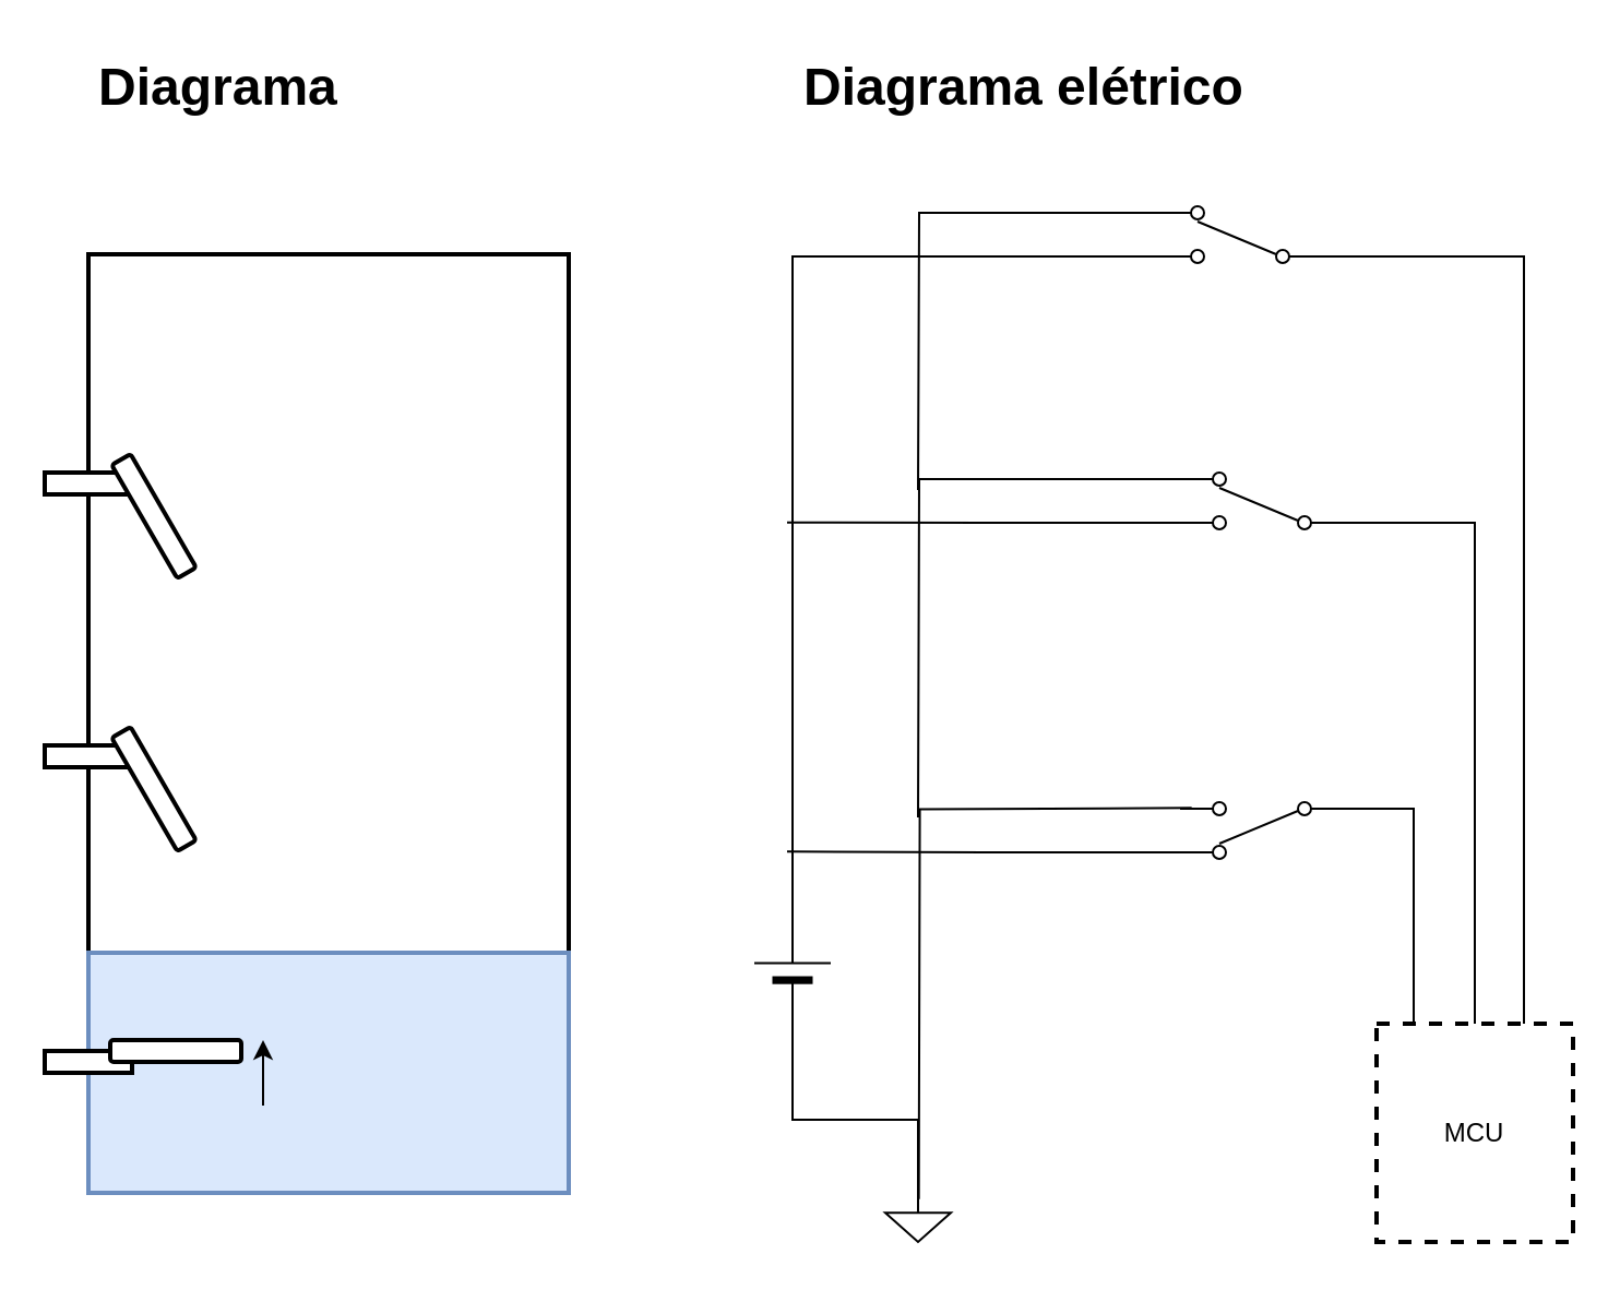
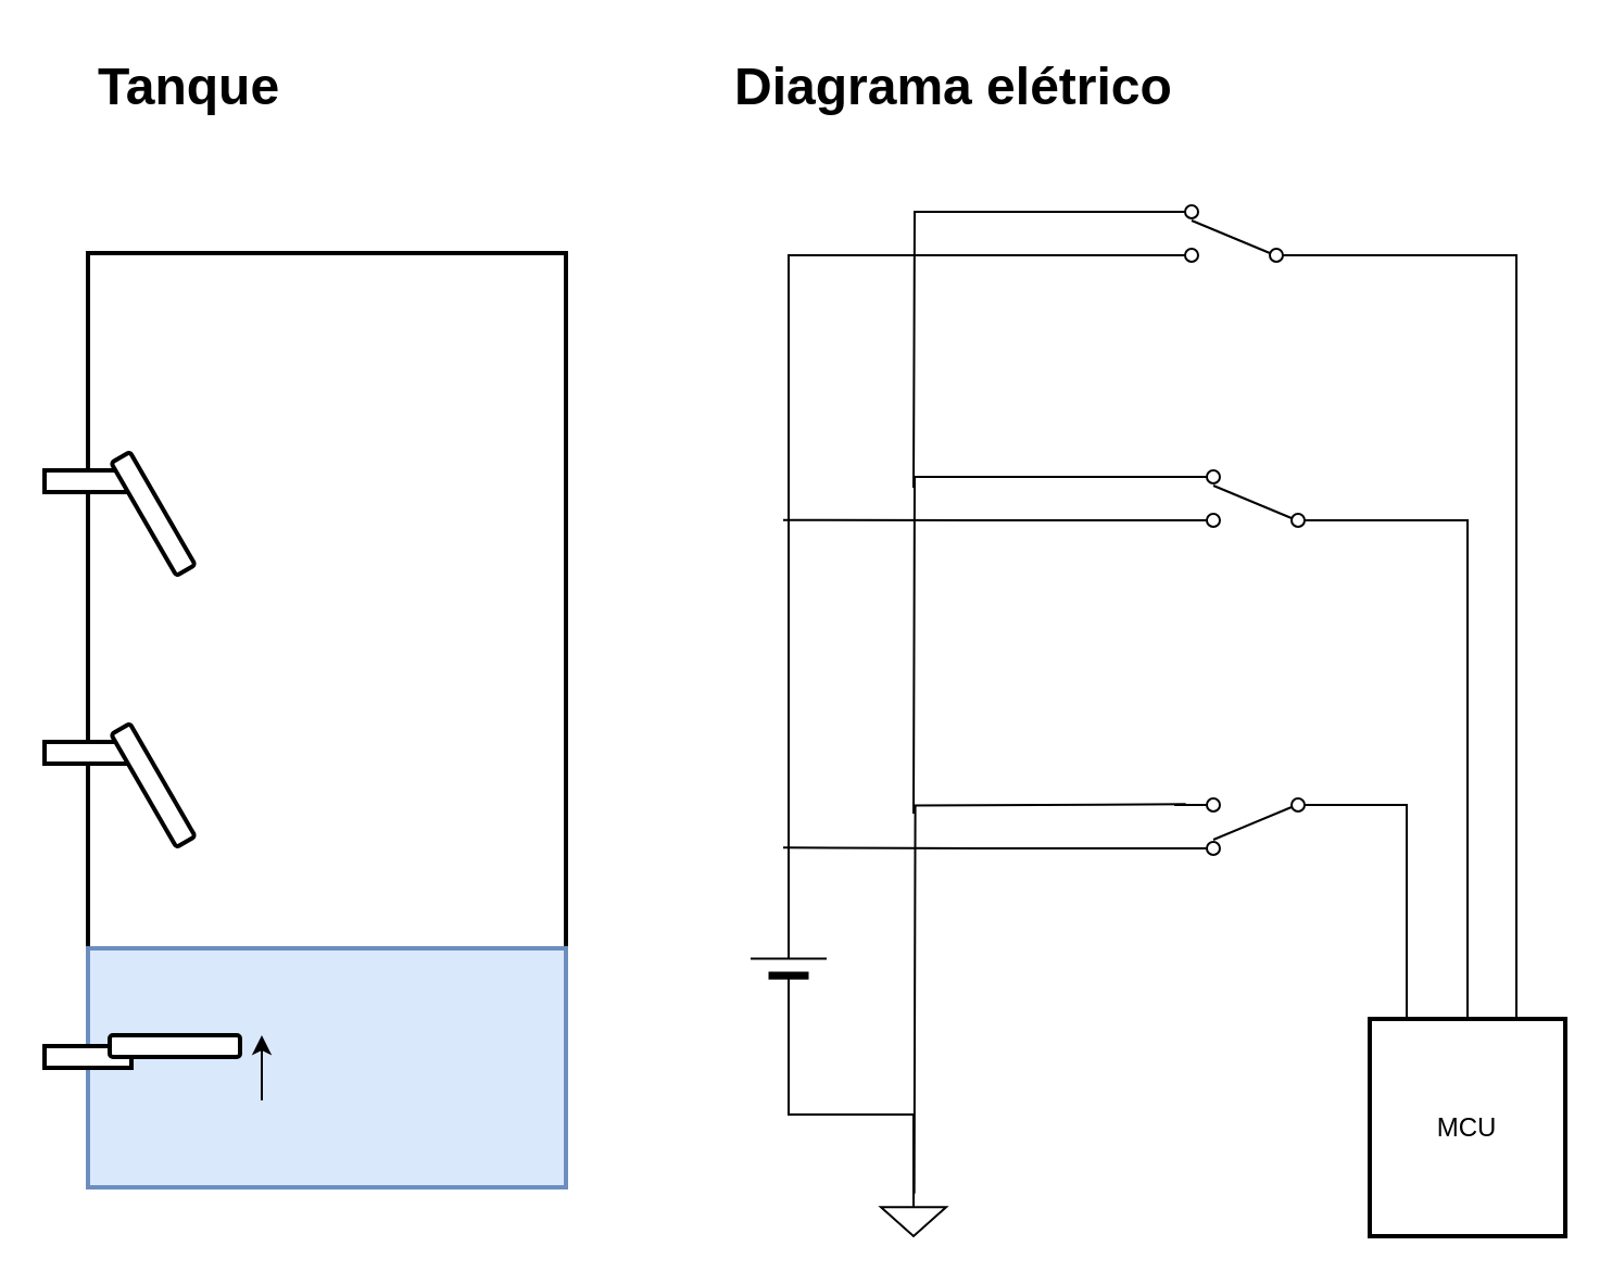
  <mxCell id="0" />
  <mxCell id="1" parent="0" />
  <mxCell id="2" value="" style="rounded=0;whiteSpace=wrap;html=1;strokeWidth=2;" vertex="1" parent="1"><mxGeometry x="40" y="116" width="220" height="430" as="geometry" /></mxCell>
  <mxCell id="3" style="edgeStyle=none;rounded=0;orthogonalLoop=1;jettySize=auto;html=1;exitX=0;exitY=0.75;exitDx=0;exitDy=0;strokeColor=#000000;shape=link;" edge="1" parent="1" source="2" target="2"><mxGeometry relative="1" as="geometry"><Array as="points"><mxPoint x="260" y="439" /></Array></mxGeometry></mxCell>
  <mxCell id="4" value="" style="rounded=0;whiteSpace=wrap;html=1;strokeWidth=2;fillColor=#dae8fc;strokeColor=#6c8ebf;" vertex="1" parent="1"><mxGeometry x="40" y="436" width="220" height="110" as="geometry" /></mxCell>
  <mxCell id="5" value="" style="rounded=0;whiteSpace=wrap;html=1;strokeWidth=2;" vertex="1" parent="1"><mxGeometry x="20" y="481" width="40" height="10" as="geometry" /></mxCell>
  <mxCell id="6" value="" style="rounded=1;whiteSpace=wrap;html=1;strokeWidth=2;rotation=0;" vertex="1" parent="1"><mxGeometry x="50" y="476" width="60" height="10" as="geometry" /></mxCell>
  <mxCell id="7" value="" style="rounded=0;whiteSpace=wrap;html=1;strokeWidth=2;" vertex="1" parent="1"><mxGeometry x="20" y="341" width="40" height="10" as="geometry" /></mxCell>
  <mxCell id="8" value="" style="rounded=1;whiteSpace=wrap;html=1;strokeWidth=2;rotation=60;" vertex="1" parent="1"><mxGeometry x="40" y="356" width="60" height="10" as="geometry" /></mxCell>
  <mxCell id="9" value="" style="rounded=0;whiteSpace=wrap;html=1;strokeWidth=2;" vertex="1" parent="1"><mxGeometry x="20" y="216" width="40" height="10" as="geometry" /></mxCell>
  <mxCell id="10" value="" style="rounded=1;whiteSpace=wrap;html=1;strokeWidth=2;rotation=60;" vertex="1" parent="1"><mxGeometry x="40" y="231" width="60" height="10" as="geometry" /></mxCell>
  <mxCell id="11" value="" style="endArrow=classic;html=1;strokeColor=#000000;" edge="1" parent="1"><mxGeometry width="50" height="50" relative="1" as="geometry"><mxPoint x="120" y="506" as="sourcePoint" /><mxPoint x="120" y="476" as="targetPoint" /></mxGeometry></mxCell>
  <mxCell id="12" style="edgeStyle=orthogonalEdgeStyle;orthogonalLoop=1;jettySize=auto;html=1;exitX=0;exitY=0.885;exitDx=0;exitDy=0;exitPerimeter=0;strokeColor=#000000;rounded=0;endArrow=none;endFill=0;fillColor=#d5e8d4;entryX=0.189;entryY=-0.01;entryDx=0;entryDy=0;entryPerimeter=0;" edge="1" parent="1" source="15" target="23"><mxGeometry relative="1" as="geometry"><mxPoint x="650" y="498.5" as="targetPoint" /></mxGeometry></mxCell>
  <mxCell id="13" style="edgeStyle=orthogonalEdgeStyle;rounded=0;orthogonalLoop=1;jettySize=auto;html=1;exitX=1;exitY=0.885;exitDx=0;exitDy=0;exitPerimeter=0;entryX=0.5;entryY=0;entryDx=0;entryDy=0;entryPerimeter=0;endArrow=none;endFill=0;strokeColor=#000000;" edge="1" parent="1"><mxGeometry relative="1" as="geometry"><mxPoint x="545.333" y="369.667" as="sourcePoint" /><mxPoint x="420.333" y="548.833" as="targetPoint" /></mxGeometry></mxCell>
  <mxCell id="14" style="edgeStyle=orthogonalEdgeStyle;rounded=0;orthogonalLoop=1;jettySize=auto;html=1;exitX=1;exitY=0.115;exitDx=0;exitDy=0;exitPerimeter=0;endArrow=none;endFill=0;strokeColor=#000000;" edge="1" parent="1" source="15"><mxGeometry relative="1" as="geometry"><mxPoint x="360" y="389.667" as="targetPoint" /></mxGeometry></mxCell>
  <mxCell id="15" value="" style="pointerEvents=1;verticalLabelPosition=bottom;shadow=0;dashed=0;align=center;fillColor=#ffffff;html=1;verticalAlign=top;strokeWidth=1;shape=mxgraph.electrical.electro-mechanical.2-way_switch;rotation=-180;" vertex="1" parent="1"><mxGeometry x="540" y="367" width="75" height="26" as="geometry" /></mxCell>
  <mxCell id="16" style="edgeStyle=orthogonalEdgeStyle;rounded=0;orthogonalLoop=1;jettySize=auto;html=1;exitX=0;exitY=0.885;exitDx=0;exitDy=0;exitPerimeter=0;entryX=0.5;entryY=0;entryDx=0;entryDy=0;endArrow=none;endFill=0;strokeColor=#000000;" edge="1" parent="1" source="19" target="23"><mxGeometry relative="1" as="geometry" /></mxCell>
  <mxCell id="17" style="edgeStyle=orthogonalEdgeStyle;rounded=0;orthogonalLoop=1;jettySize=auto;html=1;exitX=1;exitY=0.115;exitDx=0;exitDy=0;exitPerimeter=0;endArrow=none;endFill=0;strokeColor=#000000;" edge="1" parent="1" source="19"><mxGeometry relative="1" as="geometry"><mxPoint x="420" y="374" as="targetPoint" /></mxGeometry></mxCell>
  <mxCell id="18" style="edgeStyle=orthogonalEdgeStyle;rounded=0;orthogonalLoop=1;jettySize=auto;html=1;exitX=1;exitY=0.885;exitDx=0;exitDy=0;exitPerimeter=0;endArrow=none;endFill=0;strokeColor=#000000;" edge="1" parent="1" source="19"><mxGeometry relative="1" as="geometry"><mxPoint x="360" y="238.833" as="targetPoint" /></mxGeometry></mxCell>
  <mxCell id="19" value="" style="pointerEvents=1;verticalLabelPosition=bottom;shadow=0;dashed=0;align=center;fillColor=#ffffff;html=1;verticalAlign=top;strokeWidth=1;shape=mxgraph.electrical.electro-mechanical.2-way_switch;rotation=-180;flipH=0;flipV=1;" vertex="1" parent="1"><mxGeometry x="540" y="216" width="75" height="26" as="geometry" /></mxCell>
  <mxCell id="20" style="edgeStyle=orthogonalEdgeStyle;rounded=0;orthogonalLoop=1;jettySize=auto;html=1;exitX=0;exitY=0.885;exitDx=0;exitDy=0;exitPerimeter=0;entryX=0.75;entryY=0;entryDx=0;entryDy=0;endArrow=none;endFill=0;strokeColor=#000000;" edge="1" parent="1" source="22" target="23"><mxGeometry relative="1" as="geometry" /></mxCell>
  <mxCell id="21" style="edgeStyle=orthogonalEdgeStyle;rounded=0;orthogonalLoop=1;jettySize=auto;html=1;exitX=1;exitY=0.115;exitDx=0;exitDy=0;exitPerimeter=0;endArrow=none;endFill=0;strokeColor=#000000;" edge="1" parent="1" source="22"><mxGeometry relative="1" as="geometry"><mxPoint x="420" y="224" as="targetPoint" /></mxGeometry></mxCell>
  <mxCell id="22" value="" style="pointerEvents=1;verticalLabelPosition=bottom;shadow=0;dashed=0;align=center;fillColor=#ffffff;html=1;verticalAlign=top;strokeWidth=1;shape=mxgraph.electrical.electro-mechanical.2-way_switch;rotation=-180;flipH=0;flipV=1;" vertex="1" parent="1"><mxGeometry x="530" y="94" width="75" height="26" as="geometry" /></mxCell>
- <mxCell id="23" value="MCU" style="rounded=0;whiteSpace=wrap;html=1;strokeWidth=2;dashed=1;" vertex="1" parent="1"><mxGeometry x="630" y="468.5" width="90" height="100" as="geometry" /></mxCell>
+ <mxCell id="23" value="MCU" style="rounded=0;whiteSpace=wrap;html=1;strokeWidth=2;" vertex="1" parent="1"><mxGeometry x="630" y="468.5" width="90" height="100" as="geometry" /></mxCell>
  <mxCell id="24" style="edgeStyle=orthogonalEdgeStyle;rounded=0;orthogonalLoop=1;jettySize=auto;html=1;exitX=1;exitY=0.5;exitDx=0;exitDy=0;exitPerimeter=0;endArrow=none;endFill=0;strokeColor=#000000;entryX=1;entryY=0.885;entryDx=0;entryDy=0;entryPerimeter=0;" edge="1" parent="1" source="26" target="22"><mxGeometry relative="1" as="geometry"><mxPoint x="520" y="114" as="targetPoint" /></mxGeometry></mxCell>
  <mxCell id="25" style="edgeStyle=orthogonalEdgeStyle;rounded=0;orthogonalLoop=1;jettySize=auto;html=1;exitX=0;exitY=0.5;exitDx=0;exitDy=0;exitPerimeter=0;entryX=0.5;entryY=0;entryDx=0;entryDy=0;entryPerimeter=0;endArrow=none;endFill=0;strokeColor=#000000;" edge="1" parent="1" source="26" target="27"><mxGeometry relative="1" as="geometry" /></mxCell>
  <mxCell id="26" value="" style="verticalLabelPosition=bottom;shadow=0;dashed=0;align=center;fillColor=#000000;strokeColor=#000000;html=1;verticalAlign=top;strokeWidth=1;shape=mxgraph.electrical.miscellaneous.monocell_battery;rotation=-90;" vertex="1" parent="1"><mxGeometry x="330" y="426.5" width="65" height="35" as="geometry" /></mxCell>
  <mxCell id="27" value="" style="pointerEvents=1;verticalLabelPosition=bottom;shadow=0;dashed=0;align=center;fillColor=#ffffff;html=1;verticalAlign=top;strokeWidth=1;shape=mxgraph.electrical.signal_sources.signal_ground;" vertex="1" parent="1"><mxGeometry x="405" y="548.5" width="30" height="20" as="geometry" /></mxCell>
- <mxCell id="28" value="&lt;h1&gt;Diagrama&amp;nbsp;&lt;/h1&gt;" style="text;html=1;strokeColor=none;fillColor=none;spacing=5;spacingTop=-20;whiteSpace=wrap;overflow=hidden;rounded=0;" vertex="1" parent="1"><mxGeometry x="40" y="20" width="280" height="40" as="geometry" /></mxCell>
- <mxCell id="29" value="&lt;h1&gt;Diagrama elétrico&lt;/h1&gt;" style="text;html=1;strokeColor=none;fillColor=none;spacing=5;spacingTop=-20;whiteSpace=wrap;overflow=hidden;rounded=0;" vertex="1" parent="1"><mxGeometry x="362.5" y="20" width="280" height="40" as="geometry" /></mxCell>
+ <mxCell id="28" value="&lt;h1&gt;Tanque&amp;nbsp;&lt;/h1&gt;" style="text;html=1;strokeColor=none;fillColor=none;spacing=5;spacingTop=-20;whiteSpace=wrap;overflow=hidden;rounded=0;" vertex="1" parent="1"><mxGeometry x="40" y="20" width="280" height="40" as="geometry" /></mxCell>
+ <mxCell id="29" value="&lt;h1&gt;Diagrama elétrico&lt;/h1&gt;" style="text;html=1;strokeColor=none;fillColor=none;spacing=5;spacingTop=-20;whiteSpace=wrap;overflow=hidden;rounded=0;" vertex="1" parent="1"><mxGeometry x="332.5" y="20" width="280" height="40" as="geometry" /></mxCell>
